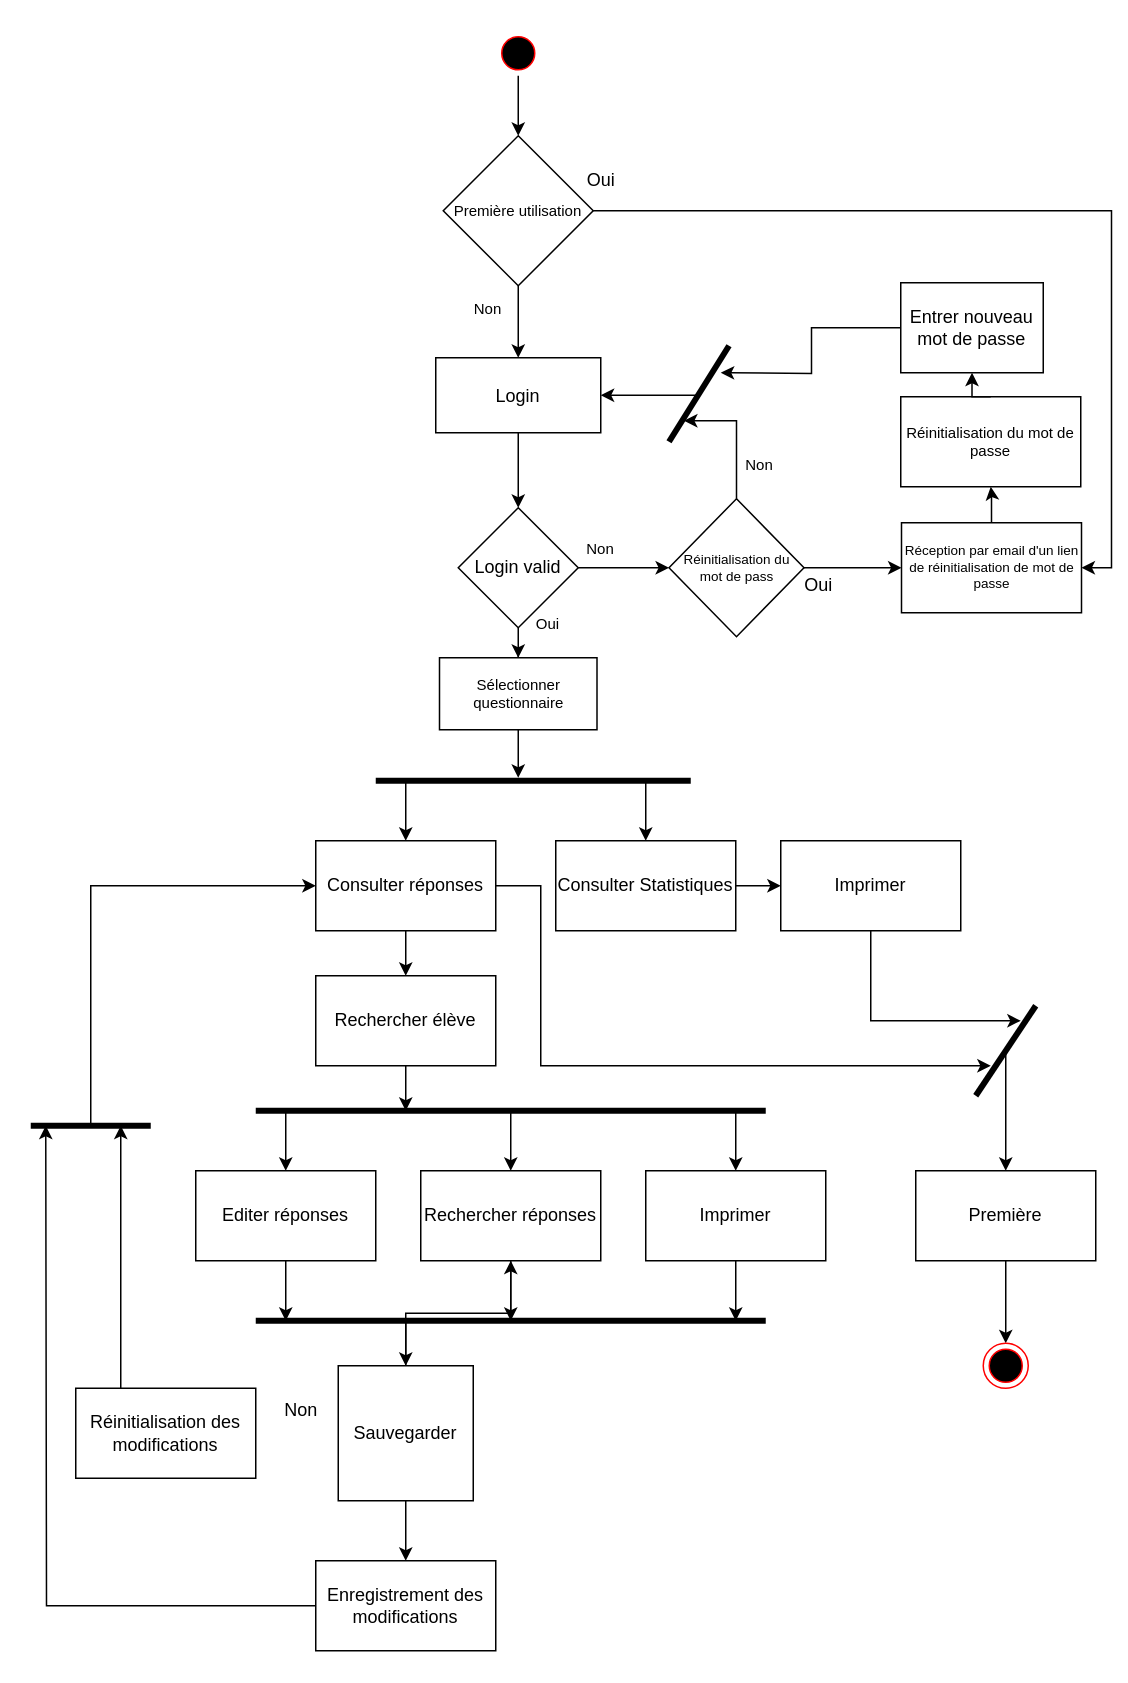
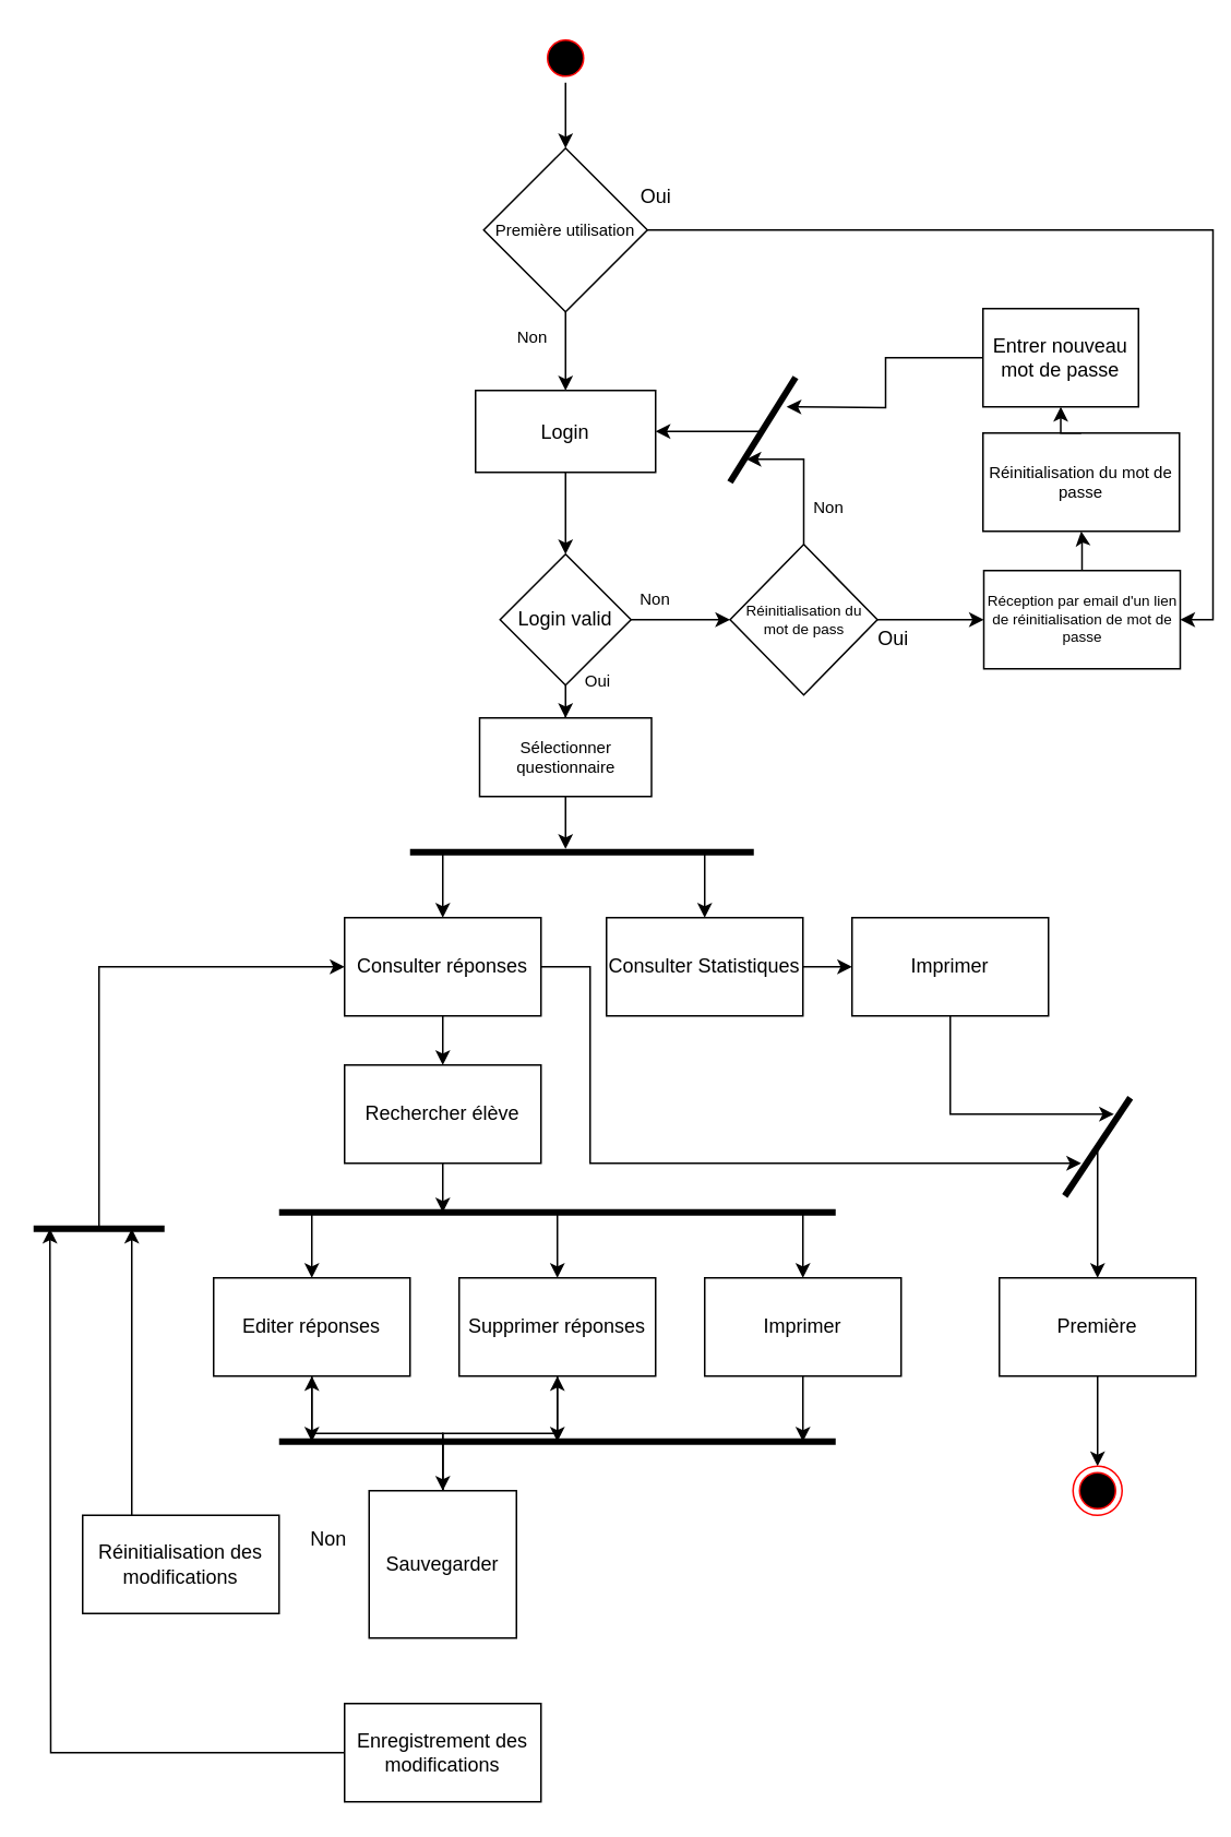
  <mxCell id="0" />
  <mxCell id="1" parent="0" />
  <mxCell id="2" style="edgeStyle=orthogonalEdgeStyle;rounded=0;orthogonalLoop=1;jettySize=auto;html=1;entryX=0;entryY=0.5;entryDx=0;entryDy=0;" parent="1" source="4" target="45" edge="1"><mxGeometry relative="1" as="geometry" /></mxCell>
  <mxCell id="3" style="edgeStyle=orthogonalEdgeStyle;rounded=0;orthogonalLoop=1;jettySize=auto;html=1;entryX=0.5;entryY=0;entryDx=0;entryDy=0;fontSize=10;strokeWidth=1;" edge="1" parent="1" source="4" target="69"><mxGeometry relative="1" as="geometry" /></mxCell>
  <mxCell id="4" value="Login valid" style="rhombus;whiteSpace=wrap;html=1;fontColor=default;fillColor=none;" parent="1" vertex="1"><mxGeometry x="305" y="338" width="80" height="80" as="geometry" /></mxCell>
  <mxCell id="5" value="&lt;font style=&quot;font-size: 10px;&quot;&gt;Non&lt;/font&gt;" style="text;html=1;strokeColor=none;fillColor=none;align=center;verticalAlign=middle;whiteSpace=wrap;rounded=0;fontColor=default;" parent="1" vertex="1"><mxGeometry x="370" y="350" width="60" height="30" as="geometry" /></mxCell>
  <mxCell id="6" value="&lt;font style=&quot;font-size: 10px;&quot;&gt;Oui&lt;/font&gt;&lt;span style=&quot;color: rgba(0, 0, 0, 0); font-family: monospace; font-size: 0px; text-align: start;&quot;&gt;%3CmxGraphModel%3E%3Croot%3E%3CmxCell%20id%3D%220%22%2F%3E%3CmxCell%20id%3D%221%22%20parent%3D%220%22%2F%3E%3CmxCell%20id%3D%222%22%20value%3D%22%26lt%3Bfont%20style%3D%26quot%3Bfont-size%3A%2010px%3B%26quot%3B%26gt%3BNon%26lt%3B%2Ffont%26gt%3B%22%20style%3D%22text%3Bhtml%3D1%3BstrokeColor%3Dnone%3BfillColor%3Dnone%3Balign%3Dcenter%3BverticalAlign%3Dmiddle%3BwhiteSpace%3Dwrap%3Brounded%3D0%3BfontColor%3Ddefault%3B%22%20vertex%3D%221%22%20parent%3D%221%22%3E%3CmxGeometry%20x%3D%22320%22%20y%3D%22960%22%20width%3D%2260%22%20height%3D%2230%22%20as%3D%22geometry%22%2F%3E%3C%2FmxCell%3E%3C%2Froot%3E%3C%2FmxGraphModel%3E&lt;/span&gt;" style="text;html=1;strokeColor=none;fillColor=none;align=center;verticalAlign=middle;whiteSpace=wrap;rounded=0;fontColor=default;" parent="1" vertex="1"><mxGeometry x="335" y="400" width="60" height="30" as="geometry" /></mxCell>
  <mxCell id="7" style="edgeStyle=orthogonalEdgeStyle;rounded=0;orthogonalLoop=1;jettySize=auto;html=1;fontSize=10;strokeWidth=1;" edge="1" parent="1" source="8"><mxGeometry relative="1" as="geometry"><mxPoint x="660" y="710" as="targetPoint" /><Array as="points"><mxPoint x="360" y="590" /><mxPoint x="360" y="710" /></Array></mxGeometry></mxCell>
  <mxCell id="8" value="Consulter réponses" style="rounded=0;whiteSpace=wrap;html=1;fillColor=none;" parent="1" vertex="1"><mxGeometry x="210" y="560" width="120" height="60" as="geometry" /></mxCell>
  <mxCell id="9" style="edgeStyle=orthogonalEdgeStyle;rounded=0;orthogonalLoop=1;jettySize=auto;html=1;strokeWidth=1;" parent="1" source="10" edge="1"><mxGeometry relative="1" as="geometry"><mxPoint x="270" y="740" as="targetPoint" /></mxGeometry></mxCell>
  <mxCell id="10" value="Rechercher élève" style="rounded=0;whiteSpace=wrap;html=1;fillColor=none;" parent="1" vertex="1"><mxGeometry x="210" y="650" width="120" height="60" as="geometry" /></mxCell>
  <mxCell id="11" value="" style="endArrow=none;html=1;rounded=0;strokeWidth=4;" parent="1" edge="1"><mxGeometry width="50" height="50" relative="1" as="geometry"><mxPoint x="250" y="520" as="sourcePoint" /><mxPoint x="460" y="520" as="targetPoint" /></mxGeometry></mxCell>
  <mxCell id="12" value="Login" style="fillColor=none;" parent="1" vertex="1"><mxGeometry x="290" y="238" width="110" height="50" as="geometry" /></mxCell>
  <mxCell id="13" style="edgeStyle=orthogonalEdgeStyle;rounded=0;orthogonalLoop=1;jettySize=auto;html=1;entryX=0.5;entryY=0;entryDx=0;entryDy=0;fontColor=default;" parent="1" source="12" target="4" edge="1"><mxGeometry relative="1" as="geometry" /></mxCell>
  <mxCell id="14" style="edgeStyle=orthogonalEdgeStyle;rounded=0;orthogonalLoop=1;jettySize=auto;html=1;fontSize=10;strokeWidth=1;" edge="1" parent="1" source="15"><mxGeometry relative="1" as="geometry"><mxPoint x="190" y="880" as="targetPoint" /></mxGeometry></mxCell>
  <mxCell id="15" value="Editer réponses" style="rounded=0;whiteSpace=wrap;html=1;fillColor=none;" parent="1" vertex="1"><mxGeometry x="130" y="780" width="120" height="60" as="geometry" /></mxCell>
  <mxCell id="16" style="edgeStyle=orthogonalEdgeStyle;rounded=0;orthogonalLoop=1;jettySize=auto;html=1;entryX=0;entryY=0.5;entryDx=0;entryDy=0;fontSize=10;strokeWidth=1;" edge="1" parent="1" source="17" target="66"><mxGeometry relative="1" as="geometry" /></mxCell>
  <mxCell id="17" value="Consulter Statistiques" style="rounded=0;whiteSpace=wrap;html=1;fillColor=none;" parent="1" vertex="1"><mxGeometry x="370" y="560" width="120" height="60" as="geometry" /></mxCell>
  <mxCell id="18" value="" style="endArrow=classic;html=1;rounded=0;strokeWidth=1;entryX=0.5;entryY=0;entryDx=0;entryDy=0;" parent="1" target="8" edge="1"><mxGeometry width="50" height="50" relative="1" as="geometry"><mxPoint x="270" y="520" as="sourcePoint" /><mxPoint x="610" y="570" as="targetPoint" /></mxGeometry></mxCell>
  <mxCell id="19" value="" style="endArrow=classic;html=1;rounded=0;strokeWidth=1;entryX=0.5;entryY=0;entryDx=0;entryDy=0;" parent="1" target="17" edge="1"><mxGeometry width="50" height="50" relative="1" as="geometry"><mxPoint x="430" y="520" as="sourcePoint" /><mxPoint x="280" y="570" as="targetPoint" /></mxGeometry></mxCell>
  <mxCell id="20" value="" style="endArrow=none;html=1;rounded=0;strokeWidth=4;" parent="1" edge="1"><mxGeometry width="50" height="50" relative="1" as="geometry"><mxPoint x="170" y="740" as="sourcePoint" /><mxPoint x="510" y="740" as="targetPoint" /></mxGeometry></mxCell>
  <mxCell id="21" value="" style="endArrow=classic;html=1;rounded=0;strokeWidth=1;entryX=0.5;entryY=0;entryDx=0;entryDy=0;" parent="1" edge="1" target="24"><mxGeometry width="50" height="50" relative="1" as="geometry"><mxPoint x="340" y="740" as="sourcePoint" /><mxPoint x="320" y="780" as="targetPoint" /></mxGeometry></mxCell>
  <mxCell id="22" value="" style="endArrow=classic;html=1;rounded=0;strokeWidth=1;exitX=0.5;exitY=1;exitDx=0;exitDy=0;" parent="1" source="8" edge="1"><mxGeometry width="50" height="50" relative="1" as="geometry"><mxPoint x="560" y="700" as="sourcePoint" /><mxPoint x="270" y="650" as="targetPoint" /></mxGeometry></mxCell>
  <mxCell id="23" style="edgeStyle=orthogonalEdgeStyle;rounded=0;orthogonalLoop=1;jettySize=auto;html=1;fontSize=10;strokeWidth=1;" edge="1" parent="1" source="24"><mxGeometry relative="1" as="geometry"><mxPoint x="340" y="880" as="targetPoint" /></mxGeometry></mxCell>
- <mxCell id="24" value="Rechercher réponses" style="rounded=0;whiteSpace=wrap;html=1;fillColor=none;" parent="1" vertex="1"><mxGeometry x="280" y="780" width="120" height="60" as="geometry" /></mxCell>
+ <mxCell id="24" value="Supprimer réponses" style="rounded=0;whiteSpace=wrap;html=1;fillColor=none;" parent="1" vertex="1"><mxGeometry x="280" y="780" width="120" height="60" as="geometry" /></mxCell>
  <mxCell id="25" value="" style="endArrow=none;html=1;rounded=0;strokeWidth=4;" parent="1" edge="1"><mxGeometry width="50" height="50" relative="1" as="geometry"><mxPoint x="170" y="880" as="sourcePoint" /><mxPoint x="510" y="880" as="targetPoint" /></mxGeometry></mxCell>
  <mxCell id="26" style="edgeStyle=orthogonalEdgeStyle;rounded=0;orthogonalLoop=1;jettySize=auto;html=1;strokeWidth=1;" parent="1" source="28" target="24" edge="1"><mxGeometry relative="1" as="geometry" /></mxCell>
- <mxCell id="27" value="" style="edgeStyle=orthogonalEdgeStyle;rounded=0;orthogonalLoop=1;jettySize=auto;html=1;strokeWidth=1;" parent="1" source="28" target="34" edge="1"><mxGeometry relative="1" as="geometry" /></mxCell>
+ <mxCell id="27" value="" style="edgeStyle=orthogonalEdgeStyle;rounded=0;orthogonalLoop=1;jettySize=auto;html=1;strokeWidth=1;" parent="1" source="28" target="15" edge="1"><mxGeometry relative="1" as="geometry" /></mxCell>
  <mxCell id="28" value="Sauvegarder" style="whiteSpace=wrap;html=1;fillColor=none;rounded=0;" parent="1" vertex="1"><mxGeometry x="225" y="910" width="90" height="90" as="geometry" /></mxCell>
  <mxCell id="29" value="" style="endArrow=classic;html=1;rounded=0;strokeWidth=1;entryX=0.5;entryY=0;entryDx=0;entryDy=0;" parent="1" target="28" edge="1"><mxGeometry width="50" height="50" relative="1" as="geometry"><mxPoint x="270" y="880" as="sourcePoint" /><mxPoint x="610" y="900" as="targetPoint" /></mxGeometry></mxCell>
  <mxCell id="30" value="Non" style="text;html=1;align=center;verticalAlign=middle;resizable=0;points=[];autosize=1;strokeColor=none;fillColor=none;" parent="1" vertex="1"><mxGeometry x="180" y="930" width="40" height="20" as="geometry" /></mxCell>
  <mxCell id="31" style="edgeStyle=orthogonalEdgeStyle;rounded=0;orthogonalLoop=1;jettySize=auto;html=1;exitX=0.25;exitY=0;exitDx=0;exitDy=0;strokeWidth=1;" parent="1" source="32" edge="1"><mxGeometry relative="1" as="geometry"><mxPoint x="80" y="750" as="targetPoint" /></mxGeometry></mxCell>
  <mxCell id="32" value="Réinitialisation des modifications" style="rounded=0;whiteSpace=wrap;html=1;fillColor=none;" parent="1" vertex="1"><mxGeometry x="50" y="925" width="120" height="60" as="geometry" /></mxCell>
  <mxCell id="33" style="edgeStyle=orthogonalEdgeStyle;rounded=0;orthogonalLoop=1;jettySize=auto;html=1;strokeWidth=1;" parent="1" source="34" edge="1"><mxGeometry relative="1" as="geometry"><mxPoint x="30" y="750" as="targetPoint" /></mxGeometry></mxCell>
  <mxCell id="34" value="Enregistrement des modifications" style="whiteSpace=wrap;html=1;fillColor=none;strokeColor=rgb(0, 0, 0);fontColor=rgb(0, 0, 0);" parent="1" vertex="1"><mxGeometry x="210" y="1040" width="120" height="60" as="geometry" /></mxCell>
  <mxCell id="35" value="" style="endArrow=none;html=1;rounded=0;strokeWidth=4;" parent="1" edge="1"><mxGeometry width="50" height="50" relative="1" as="geometry"><mxPoint x="20" y="750" as="sourcePoint" /><mxPoint x="100" y="750" as="targetPoint" /></mxGeometry></mxCell>
  <mxCell id="36" value="" style="endArrow=classic;html=1;rounded=0;strokeWidth=1;entryX=0;entryY=0.5;entryDx=0;entryDy=0;" parent="1" target="8" edge="1"><mxGeometry width="50" height="50" relative="1" as="geometry"><mxPoint x="60" y="750" as="sourcePoint" /><mxPoint x="610" y="720" as="targetPoint" /><Array as="points"><mxPoint x="60" y="590" /></Array></mxGeometry></mxCell>
  <mxCell id="37" value="" style="endArrow=none;html=1;rounded=0;strokeWidth=4;" parent="1" edge="1"><mxGeometry width="50" height="50" relative="1" as="geometry"><mxPoint x="650" y="730" as="sourcePoint" /><mxPoint x="690" y="670" as="targetPoint" /></mxGeometry></mxCell>
  <mxCell id="38" style="edgeStyle=orthogonalEdgeStyle;rounded=0;orthogonalLoop=1;jettySize=auto;html=1;entryX=0.5;entryY=0;entryDx=0;entryDy=0;fontSize=10;" edge="1" parent="1" source="39" target="40"><mxGeometry relative="1" as="geometry" /></mxCell>
  <mxCell id="39" value="Première" style="rounded=0;whiteSpace=wrap;html=1;fillColor=none;" parent="1" vertex="1"><mxGeometry x="610" y="780" width="120" height="60" as="geometry" /></mxCell>
  <mxCell id="40" value="" style="ellipse;html=1;shape=endState;fillColor=#000000;strokeColor=#ff0000;" parent="1" vertex="1"><mxGeometry x="655" y="895" width="30" height="30" as="geometry" /></mxCell>
  <mxCell id="41" style="edgeStyle=orthogonalEdgeStyle;rounded=0;orthogonalLoop=1;jettySize=auto;html=1;entryX=0.5;entryY=0;entryDx=0;entryDy=0;fontSize=9;strokeWidth=1;" parent="1" source="42" target="56" edge="1"><mxGeometry relative="1" as="geometry" /></mxCell>
  <mxCell id="42" value="" style="ellipse;shape=startState;fillColor=#000000;strokeColor=#ff0000;" parent="1" vertex="1"><mxGeometry x="330" y="20" width="30" height="30" as="geometry" /></mxCell>
  <mxCell id="43" style="edgeStyle=orthogonalEdgeStyle;rounded=0;orthogonalLoop=1;jettySize=auto;html=1;exitX=0.5;exitY=0;exitDx=0;exitDy=0;fontSize=9;strokeWidth=1;" parent="1" source="45" edge="1"><mxGeometry relative="1" as="geometry"><mxPoint x="455.5" y="280" as="targetPoint" /><Array as="points"><mxPoint x="490.5" y="280" /></Array></mxGeometry></mxCell>
  <mxCell id="44" style="edgeStyle=orthogonalEdgeStyle;rounded=0;orthogonalLoop=1;jettySize=auto;html=1;entryX=0;entryY=0.5;entryDx=0;entryDy=0;" parent="1" source="45" target="49" edge="1"><mxGeometry relative="1" as="geometry" /></mxCell>
  <mxCell id="45" value="Réinitialisation du mot de pass" style="rhombus;whiteSpace=wrap;html=1;fillColor=none;fontSize=9;" parent="1" vertex="1"><mxGeometry x="445.5" y="332" width="90" height="92" as="geometry" /></mxCell>
  <mxCell id="46" value="&lt;font style=&quot;font-size: 10px;&quot;&gt;Non&lt;/font&gt;" style="text;html=1;strokeColor=none;fillColor=none;align=center;verticalAlign=middle;whiteSpace=wrap;rounded=0;fontColor=default;" parent="1" vertex="1"><mxGeometry x="475.5" y="294" width="60" height="30" as="geometry" /></mxCell>
  <mxCell id="47" value="Oui" style="text;html=1;align=center;verticalAlign=middle;resizable=0;points=[];autosize=1;strokeColor=none;fillColor=none;" parent="1" vertex="1"><mxGeometry x="530" y="380" width="30" height="20" as="geometry" /></mxCell>
  <mxCell id="48" value="" style="edgeStyle=orthogonalEdgeStyle;rounded=0;orthogonalLoop=1;jettySize=auto;html=1;fontSize=9;strokeWidth=1;" parent="1" source="49" target="53" edge="1"><mxGeometry relative="1" as="geometry" /></mxCell>
  <mxCell id="49" value="Réception par email d'un lien de réinitialisation de mot de passe" style="whiteSpace=wrap;html=1;fontSize=9;fillColor=none;" parent="1" vertex="1"><mxGeometry x="600.5" y="348" width="120" height="60" as="geometry" /></mxCell>
  <mxCell id="50" value="" style="endArrow=none;html=1;rounded=0;fontSize=9;strokeWidth=4;" parent="1" edge="1"><mxGeometry width="50" height="50" relative="1" as="geometry"><mxPoint x="445.5" y="294" as="sourcePoint" /><mxPoint x="485.5" y="230" as="targetPoint" /></mxGeometry></mxCell>
  <mxCell id="51" value="" style="endArrow=classic;html=1;rounded=0;fontSize=9;strokeWidth=1;entryX=1;entryY=0.5;entryDx=0;entryDy=0;" parent="1" edge="1"><mxGeometry width="50" height="50" relative="1" as="geometry"><mxPoint x="465.5" y="263" as="sourcePoint" /><mxPoint x="400" y="263" as="targetPoint" /></mxGeometry></mxCell>
  <mxCell id="52" style="edgeStyle=orthogonalEdgeStyle;rounded=0;orthogonalLoop=1;jettySize=auto;html=1;exitX=0.5;exitY=0;exitDx=0;exitDy=0;entryX=0.5;entryY=1;entryDx=0;entryDy=0;fontSize=10;" edge="1" parent="1" source="53" target="60"><mxGeometry relative="1" as="geometry" /></mxCell>
  <mxCell id="53" value="Réinitialisation du mot de passe" style="whiteSpace=wrap;html=1;fontSize=10;fillColor=none;" parent="1" vertex="1"><mxGeometry x="600" y="264" width="120" height="60" as="geometry" /></mxCell>
  <mxCell id="54" style="edgeStyle=orthogonalEdgeStyle;rounded=0;orthogonalLoop=1;jettySize=auto;html=1;entryX=0.5;entryY=0;entryDx=0;entryDy=0;fontSize=9;strokeWidth=1;" parent="1" source="56" edge="1"><mxGeometry relative="1" as="geometry"><mxPoint x="345" y="238" as="targetPoint" /></mxGeometry></mxCell>
  <mxCell id="55" value="" style="edgeStyle=orthogonalEdgeStyle;rounded=0;orthogonalLoop=1;jettySize=auto;html=1;fontSize=9;strokeWidth=1;entryX=1;entryY=0.5;entryDx=0;entryDy=0;" parent="1" source="56" target="49" edge="1"><mxGeometry relative="1" as="geometry"><mxPoint x="465" y="140" as="targetPoint" /></mxGeometry></mxCell>
  <mxCell id="56" value="Première utilisation" style="rhombus;whiteSpace=wrap;html=1;fontSize=10;fillColor=none;" parent="1" vertex="1"><mxGeometry x="295" y="90" width="100" height="100" as="geometry" /></mxCell>
  <mxCell id="57" value="&lt;font style=&quot;font-size: 10px;&quot;&gt;Non&lt;/font&gt;" style="text;html=1;strokeColor=none;fillColor=none;align=center;verticalAlign=middle;whiteSpace=wrap;rounded=0;fontColor=default;" parent="1" vertex="1"><mxGeometry x="295" y="190" width="60" height="30" as="geometry" /></mxCell>
  <mxCell id="58" value="Oui" style="text;html=1;align=center;verticalAlign=middle;resizable=0;points=[];autosize=1;strokeColor=none;fillColor=none;" parent="1" vertex="1"><mxGeometry x="385" y="110" width="30" height="20" as="geometry" /></mxCell>
  <mxCell id="59" style="edgeStyle=orthogonalEdgeStyle;rounded=0;orthogonalLoop=1;jettySize=auto;html=1;fontSize=10;" edge="1" parent="1" source="60"><mxGeometry relative="1" as="geometry"><mxPoint x="480" y="248" as="targetPoint" /></mxGeometry></mxCell>
  <mxCell id="60" value="Entrer nouveau mot de passe" style="rounded=0;whiteSpace=wrap;html=1;fillColor=none;" vertex="1" parent="1"><mxGeometry x="600" y="188" width="95" height="60" as="geometry" /></mxCell>
  <mxCell id="61" style="edgeStyle=orthogonalEdgeStyle;rounded=0;orthogonalLoop=1;jettySize=auto;html=1;fontSize=10;" edge="1" parent="1" source="62"><mxGeometry relative="1" as="geometry"><mxPoint x="490" y="880" as="targetPoint" /></mxGeometry></mxCell>
  <mxCell id="62" value="Imprimer" style="rounded=0;whiteSpace=wrap;html=1;fontSize=12;fillColor=none;" vertex="1" parent="1"><mxGeometry x="430" y="780" width="120" height="60" as="geometry" /></mxCell>
  <mxCell id="63" value="" style="endArrow=classic;html=1;rounded=0;fontSize=10;strokeWidth=1;entryX=0.5;entryY=0;entryDx=0;entryDy=0;" edge="1" parent="1" target="62"><mxGeometry width="50" height="50" relative="1" as="geometry"><mxPoint x="490" y="740" as="sourcePoint" /><mxPoint x="520" y="650" as="targetPoint" /></mxGeometry></mxCell>
  <mxCell id="64" value="" style="endArrow=classic;html=1;rounded=0;fontSize=10;strokeWidth=1;entryX=0.5;entryY=0;entryDx=0;entryDy=0;" edge="1" parent="1" target="15"><mxGeometry width="50" height="50" relative="1" as="geometry"><mxPoint x="190" y="740" as="sourcePoint" /><mxPoint x="520" y="820" as="targetPoint" /></mxGeometry></mxCell>
  <mxCell id="65" style="edgeStyle=orthogonalEdgeStyle;rounded=0;orthogonalLoop=1;jettySize=auto;html=1;fontSize=10;strokeWidth=1;" edge="1" parent="1" source="66"><mxGeometry relative="1" as="geometry"><mxPoint x="680" y="680" as="targetPoint" /><Array as="points"><mxPoint x="580" y="680" /></Array></mxGeometry></mxCell>
  <mxCell id="66" value="Imprimer" style="rounded=0;whiteSpace=wrap;html=1;fontSize=12;fillColor=none;" vertex="1" parent="1"><mxGeometry x="520" y="560" width="120" height="60" as="geometry" /></mxCell>
  <mxCell id="67" value="" style="endArrow=classic;html=1;rounded=0;fontSize=10;strokeWidth=1;entryX=0.5;entryY=0;entryDx=0;entryDy=0;" edge="1" parent="1" target="39"><mxGeometry width="50" height="50" relative="1" as="geometry"><mxPoint x="670" y="700" as="sourcePoint" /><mxPoint x="520" y="650" as="targetPoint" /></mxGeometry></mxCell>
  <mxCell id="68" style="edgeStyle=orthogonalEdgeStyle;rounded=0;orthogonalLoop=1;jettySize=auto;html=1;fontSize=10;strokeWidth=1;" edge="1" parent="1" source="69"><mxGeometry relative="1" as="geometry"><mxPoint x="345" y="518" as="targetPoint" /></mxGeometry></mxCell>
  <mxCell id="69" value="Sélectionner questionnaire" style="rounded=0;whiteSpace=wrap;html=1;fontSize=10;fillColor=none;" vertex="1" parent="1"><mxGeometry x="292.5" y="438" width="105" height="48" as="geometry" /></mxCell>
